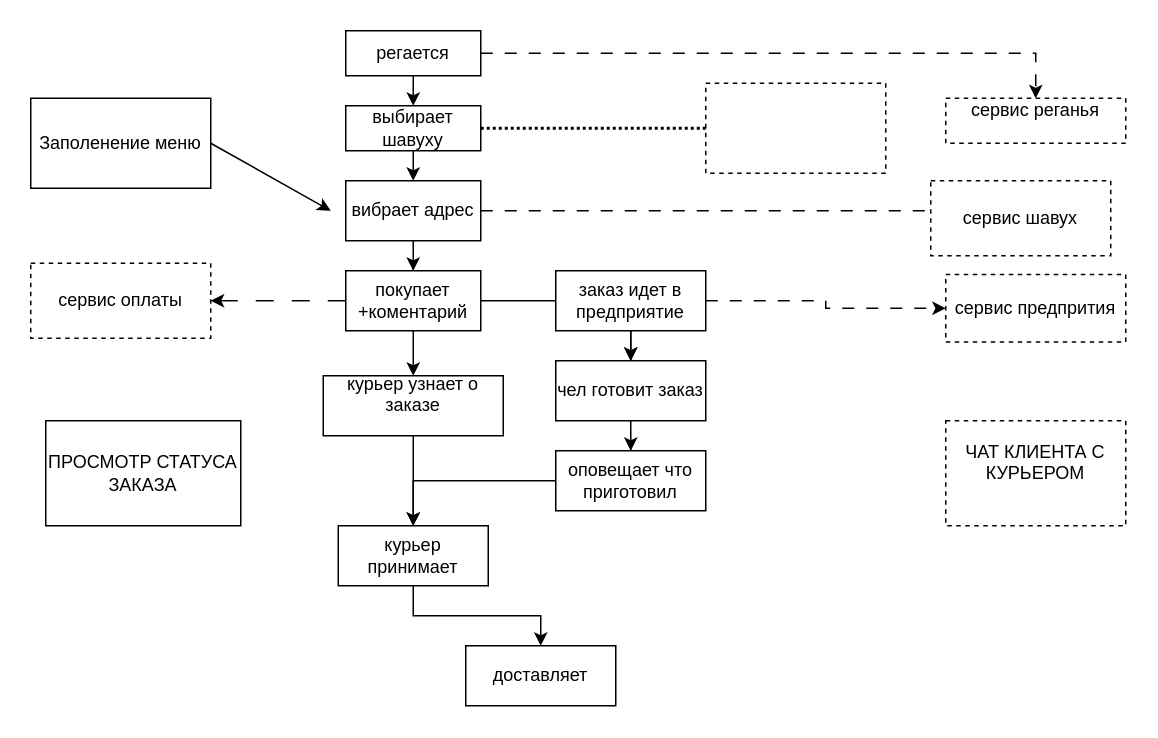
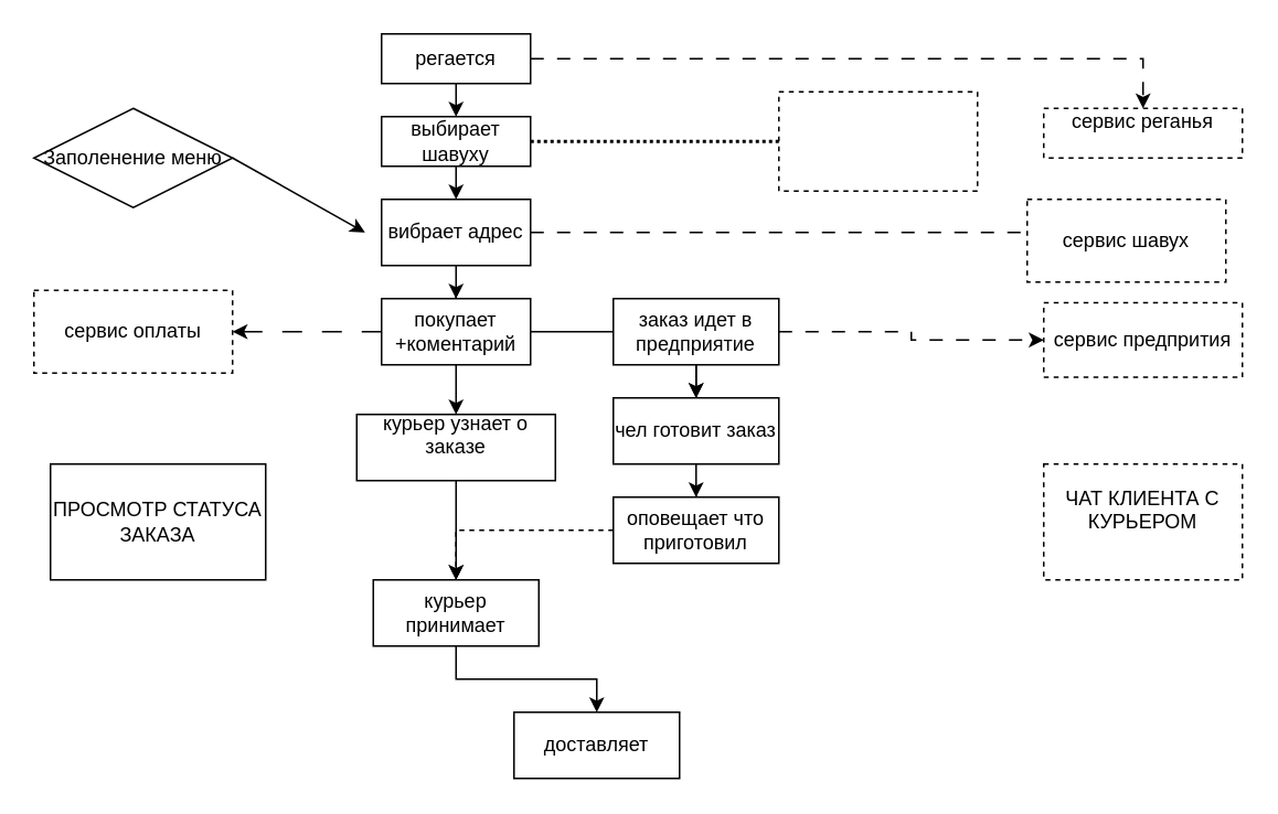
  <mxCell id="0" />
  <mxCell id="1" parent="0" />
  <mxCell id="2" value="" style="edgeStyle=orthogonalEdgeStyle;rounded=0;orthogonalLoop=1;jettySize=auto;html=1;dashed=1;dashPattern=8 8;" parent="1" source="4" target="22" edge="1"><mxGeometry relative="1" as="geometry" /></mxCell>
  <mxCell id="3" value="" style="edgeStyle=orthogonalEdgeStyle;rounded=0;orthogonalLoop=1;jettySize=auto;html=1;" parent="1" source="4" edge="1"><mxGeometry relative="1" as="geometry"><mxPoint x="275" y="70" as="targetPoint" /></mxGeometry></mxCell>
  <mxCell id="4" value="регается" style="rounded=0;whiteSpace=wrap;html=1;" parent="1" vertex="1"><mxGeometry x="230" width="90" height="30" as="geometry" y="20" /></mxCell>
  <mxCell id="5" value="" style="edgeStyle=orthogonalEdgeStyle;rounded=0;orthogonalLoop=1;jettySize=auto;html=1;" parent="1" source="8" target="11" edge="1"><mxGeometry relative="1" as="geometry" /></mxCell>
  <mxCell id="6" value="" style="edgeStyle=orthogonalEdgeStyle;rounded=0;orthogonalLoop=1;jettySize=auto;html=1;dashed=1;dashPattern=8 8;" parent="1" source="8" edge="1"><mxGeometry relative="1" as="geometry"><mxPoint x="630" y="140" as="targetPoint" /></mxGeometry></mxCell>
  <mxCell id="7" value="" style="edgeStyle=orthogonalEdgeStyle;rounded=0;orthogonalLoop=1;jettySize=auto;html=1;startArrow=classic;startFill=1;endArrow=none;endFill=0;" parent="1" source="8" edge="1"><mxGeometry relative="1" as="geometry"><mxPoint x="275" y="100" as="targetPoint" /></mxGeometry></mxCell>
  <mxCell id="8" value="вибрает адрес" style="rounded=0;whiteSpace=wrap;html=1;" parent="1" vertex="1"><mxGeometry x="230" y="120" width="90" height="40" as="geometry" /></mxCell>
  <mxCell id="9" value="" style="edgeStyle=orthogonalEdgeStyle;rounded=0;orthogonalLoop=1;jettySize=auto;html=1;dashed=1;dashPattern=12 12;" parent="1" source="11" target="24" edge="1"><mxGeometry relative="1" as="geometry" /></mxCell>
  <mxCell id="10" value="" style="edgeStyle=orthogonalEdgeStyle;rounded=0;orthogonalLoop=1;jettySize=auto;html=1;" parent="1" source="11" target="16" edge="1"><mxGeometry relative="1" as="geometry" /></mxCell>
  <mxCell id="11" value="покупает&lt;br&gt;+коментарий" style="rounded=0;whiteSpace=wrap;html=1;" parent="1" vertex="1"><mxGeometry x="230" y="180" width="90" height="40" as="geometry" /></mxCell>
  <mxCell id="12" value="" style="edgeStyle=orthogonalEdgeStyle;rounded=0;orthogonalLoop=1;jettySize=auto;html=1;" parent="1" source="14" target="16" edge="1"><mxGeometry relative="1" as="geometry" /></mxCell>
  <mxCell id="13" value="" style="edgeStyle=orthogonalEdgeStyle;rounded=0;orthogonalLoop=1;jettySize=auto;html=1;dashed=1;dashPattern=8 8;" parent="1" source="14" target="25" edge="1"><mxGeometry relative="1" as="geometry" /></mxCell>
  <mxCell id="14" value="заказ идет в предприятие" style="rounded=0;whiteSpace=wrap;html=1;" parent="1" vertex="1"><mxGeometry x="370" y="180" width="100" height="40" as="geometry" /></mxCell>
  <mxCell id="15" value="" style="edgeStyle=orthogonalEdgeStyle;rounded=0;orthogonalLoop=1;jettySize=auto;html=1;" parent="1" source="16" target="18" edge="1"><mxGeometry relative="1" as="geometry" /></mxCell>
  <mxCell id="16" value="чел готовит заказ" style="rounded=0;whiteSpace=wrap;html=1;" parent="1" vertex="1"><mxGeometry x="370" y="240" width="100" height="40" as="geometry" /></mxCell>
- <mxCell id="17" value="" style="edgeStyle=orthogonalEdgeStyle;rounded=0;orthogonalLoop=1;jettySize=auto;html=1;" parent="1" source="18" target="20" edge="1"><mxGeometry relative="1" as="geometry" /></mxCell>
+ <mxCell id="17" value="" style="edgeStyle=orthogonalEdgeStyle;rounded=0;orthogonalLoop=1;jettySize=auto;html=1;dashed=1;" parent="1" source="18" target="20" edge="1"><mxGeometry relative="1" as="geometry" /></mxCell>
  <mxCell id="18" value="оповещает что приготовил" style="rounded=0;whiteSpace=wrap;html=1;" parent="1" vertex="1"><mxGeometry x="370" y="300" width="100" height="40" as="geometry" /></mxCell>
  <mxCell id="19" value="" style="edgeStyle=orthogonalEdgeStyle;rounded=0;orthogonalLoop=1;jettySize=auto;html=1;" parent="1" source="20" target="21" edge="1"><mxGeometry relative="1" as="geometry" /></mxCell>
  <mxCell id="20" value="курьер принимает" style="rounded=0;whiteSpace=wrap;html=1;" parent="1" vertex="1"><mxGeometry x="225" y="350" width="100" height="40" as="geometry" /></mxCell>
  <mxCell id="21" value="доставляет" style="rounded=0;whiteSpace=wrap;html=1;" parent="1" vertex="1"><mxGeometry x="310" y="430" width="100" height="40" as="geometry" /></mxCell>
  <mxCell id="22" value="сервис реганья&lt;div&gt;&lt;br&gt;&lt;/div&gt;" style="rounded=0;whiteSpace=wrap;html=1;dashed=1;" parent="1" vertex="1"><mxGeometry x="630" y="65" width="120" height="30" as="geometry" /></mxCell>
  <mxCell id="23" value="сервис шавух" style="rounded=0;whiteSpace=wrap;html=1;dashed=1;" parent="1" vertex="1"><mxGeometry x="620" y="120" width="120" height="50" as="geometry" /></mxCell>
  <mxCell id="24" value="сервис оплаты" style="rounded=0;whiteSpace=wrap;html=1;dashed=1;" parent="1" vertex="1"><mxGeometry x="20" y="175" width="120" height="50" as="geometry" /></mxCell>
  <mxCell id="25" value="сервис предпрития" style="rounded=0;whiteSpace=wrap;html=1;dashed=1;" parent="1" vertex="1"><mxGeometry x="630" y="182.5" width="120" height="45" as="geometry" /></mxCell>
  <mxCell id="26" value="" style="endArrow=classic;html=1;rounded=0;exitX=0.5;exitY=1;exitDx=0;exitDy=0;" parent="1" source="11" target="27" edge="1"><mxGeometry width="50" height="50" relative="1" as="geometry"><mxPoint x="280" y="230" as="sourcePoint" /><mxPoint x="260" y="330" as="targetPoint" /></mxGeometry></mxCell>
  <mxCell id="27" value="курьер узнает о заказе&lt;div&gt;&lt;br&gt;&lt;/div&gt;" style="rounded=0;whiteSpace=wrap;html=1;" parent="1" vertex="1"><mxGeometry x="215" y="250" width="120" height="40" as="geometry" /></mxCell>
  <mxCell id="28" value="" style="endArrow=classic;html=1;rounded=0;exitX=0.5;exitY=1;exitDx=0;exitDy=0;entryX=0.5;entryY=0;entryDx=0;entryDy=0;" parent="1" source="27" target="20" edge="1"><mxGeometry width="50" height="50" relative="1" as="geometry"><mxPoint x="460" y="250" as="sourcePoint" /><mxPoint x="510" y="200" as="targetPoint" /></mxGeometry></mxCell>
  <mxCell id="29" value="ЧАТ КЛИЕНТА С КУРЬЕРОМ&lt;div&gt;&lt;br&gt;&lt;/div&gt;" style="rounded=0;whiteSpace=wrap;html=1;dashed=1;" parent="1" vertex="1"><mxGeometry x="630" y="280" width="120" height="70" as="geometry" /></mxCell>
- <mxCell id="30" value="Заполенение меню" style="rounded=0;whiteSpace=wrap;html=1;" parent="1" vertex="1"><mxGeometry x="20" y="65" width="120" height="60" as="geometry" /></mxCell>
+ <mxCell id="30" value="Заполенение меню" style="rhombus;whiteSpace=wrap;html=1;" parent="1" vertex="1"><mxGeometry x="20" y="65" width="120" height="60" as="geometry" /></mxCell>
  <mxCell id="31" value="" style="endArrow=classic;html=1;rounded=0;exitX=1;exitY=0.5;exitDx=0;exitDy=0;" parent="1" source="30" edge="1"><mxGeometry width="50" height="50" relative="1" as="geometry"><mxPoint x="90" y="250" as="sourcePoint" /><mxPoint x="220" y="140" as="targetPoint" /></mxGeometry></mxCell>
  <mxCell id="32" value="" style="rounded=0;whiteSpace=wrap;html=1;dashed=1;" parent="1" vertex="1"><mxGeometry x="470" y="55" width="120" height="60" as="geometry" /></mxCell>
  <mxCell id="33" value="" style="endArrow=none;dashed=1;html=1;strokeWidth=2;rounded=0;entryX=0;entryY=0.5;entryDx=0;entryDy=0;exitX=1;exitY=0.5;exitDx=0;exitDy=0;dashPattern=1 1;" parent="1" target="32" edge="1"><mxGeometry width="50" height="50" relative="1" as="geometry"><mxPoint x="320" y="85" as="sourcePoint" /><mxPoint x="460" y="200" as="targetPoint" /></mxGeometry></mxCell>
  <mxCell id="34" value="выбирает шавуху" style="rounded=0;whiteSpace=wrap;html=1;" parent="1" vertex="1"><mxGeometry x="230" y="70" width="90" height="30" as="geometry" /></mxCell>
  <mxCell id="35" value="ПРОСМОТР СТАТУСА ЗАКАЗА" style="rounded=0;whiteSpace=wrap;html=1;" parent="1" vertex="1"><mxGeometry x="30" y="280" width="130" height="70" as="geometry" /></mxCell>
